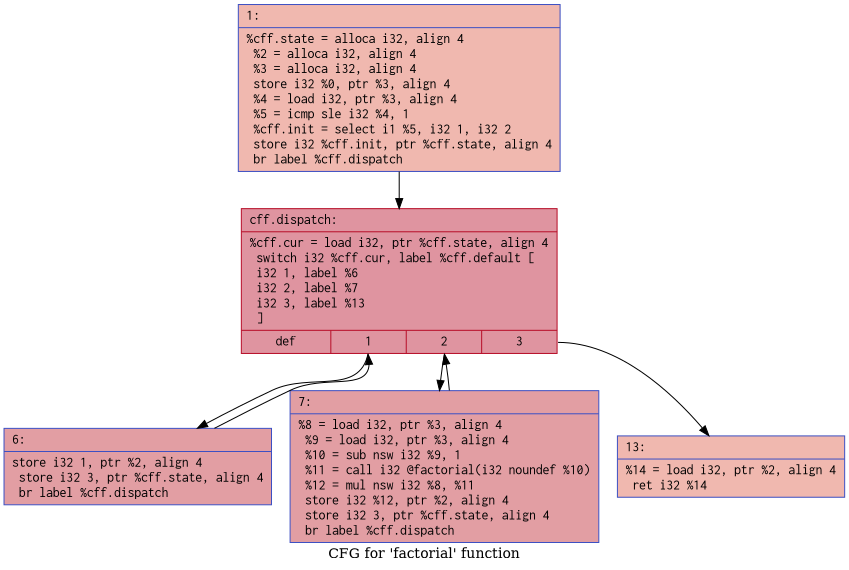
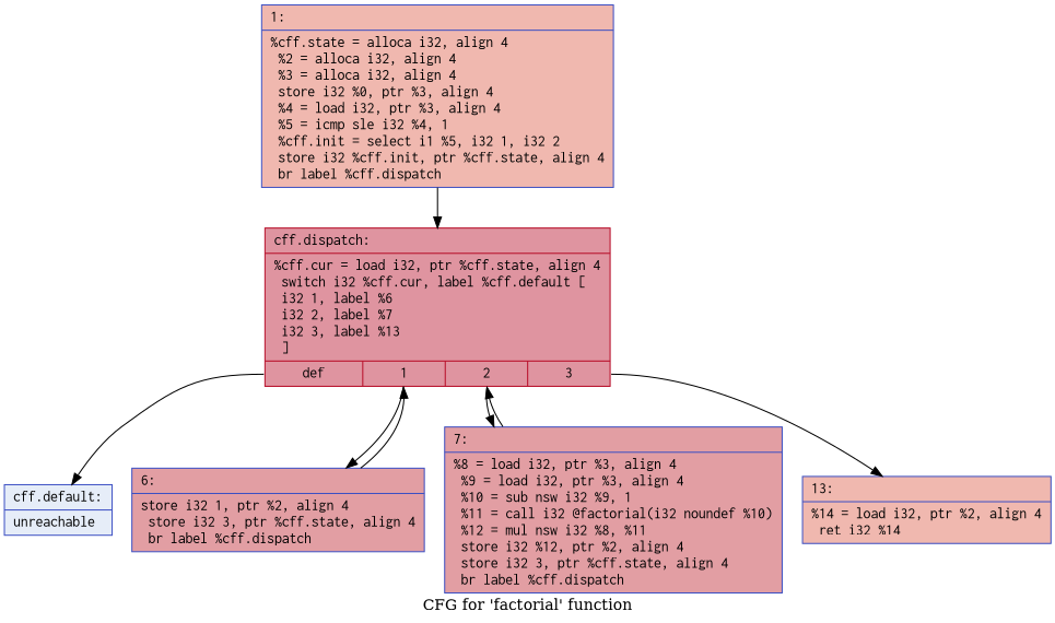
  digraph {
    label="CFG for 'factorial' function"
    node [color="#3d50c3ff" fillcolor="#dc5d4a70" fontname=Courier shape=record style=filled]
    n1 [label="{1:\l|  %cff.state = alloca i32, align 4\l  %2 = alloca i32, align 4\l  %3 = alloca i32, align 4\l  store i32 %0, ptr %3, align 4\l  %4 = load i32, ptr %3, align 4\l  %5 = icmp sle i32 %4, 1\l  %cff.init = select i1 %5, i32 1, i32 2\l  store i32 %cff.init, ptr %cff.state, align 4\l  br label %cff.dispatch\l}"]
    n2 [color="#b70d28ff" fillcolor="#b70d2870" label="{cff.dispatch:\l|  %cff.cur = load i32, ptr %cff.state, align 4\l  switch i32 %cff.cur, label %cff.default [\l    i32 1, label %6\l    i32 2, label %7\l    i32 3, label %13\l  ]\l|{<s0>def|<s1>1|<s2>2|<s3>3}}"]
    n3 [fillcolor="#be242e70" label="{6:\l|  store i32 1, ptr %2, align 4\l  store i32 3, ptr %cff.state, align 4\l  br label %cff.dispatch\l}"]
    n4 [fillcolor="#be242e70" label="{7:\l|  %8 = load i32, ptr %3, align 4\l  %9 = load i32, ptr %3, align 4\l  %10 = sub nsw i32 %9, 1\l  %11 = call i32 @factorial(i32 noundef %10)\l  %12 = mul nsw i32 %8, %11\l  store i32 %12, ptr %2, align 4\l  store i32 3, ptr %cff.state, align 4\l  br label %cff.dispatch\l}"]
    n5 [label="{13:\l|  %14 = load i32, ptr %2, align 4\l  ret i32 %14\l}"]
+   n6 [fillcolor="#c7d7f070" label="{cff.default:\l|  unreachable\l}"]
    n1 -> n2
    n2 -> n3 [tailport=s1]
    n2 -> n4 [tailport=s2]
    n2 -> n5 [tailport=s3]
+   n2 -> n6 [tailport=s0]
    n3 -> n2
    n4 -> n2
  }
